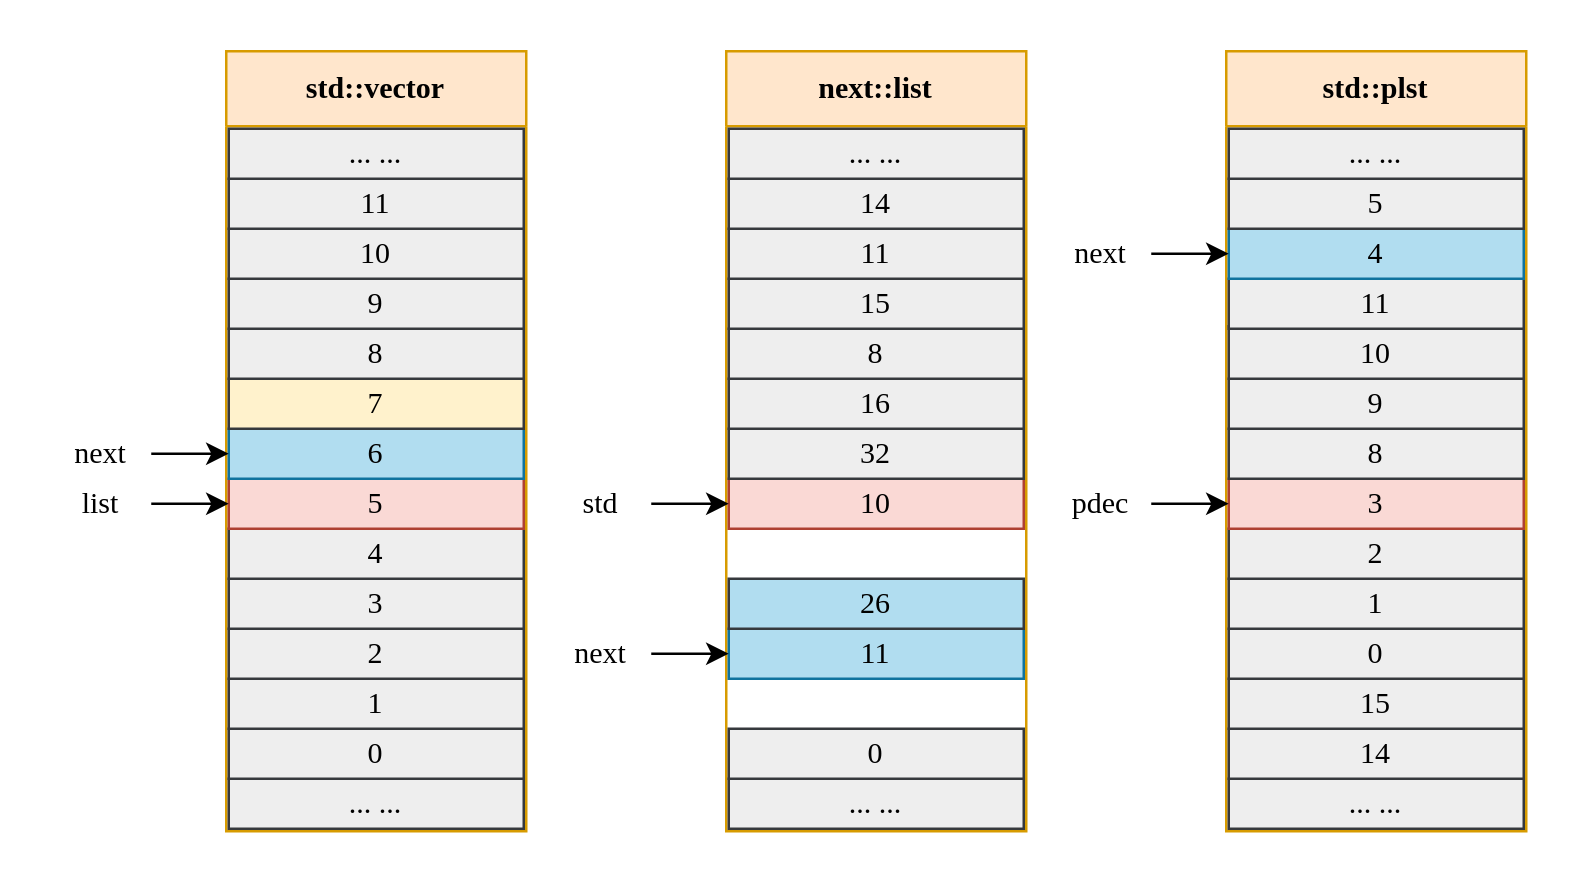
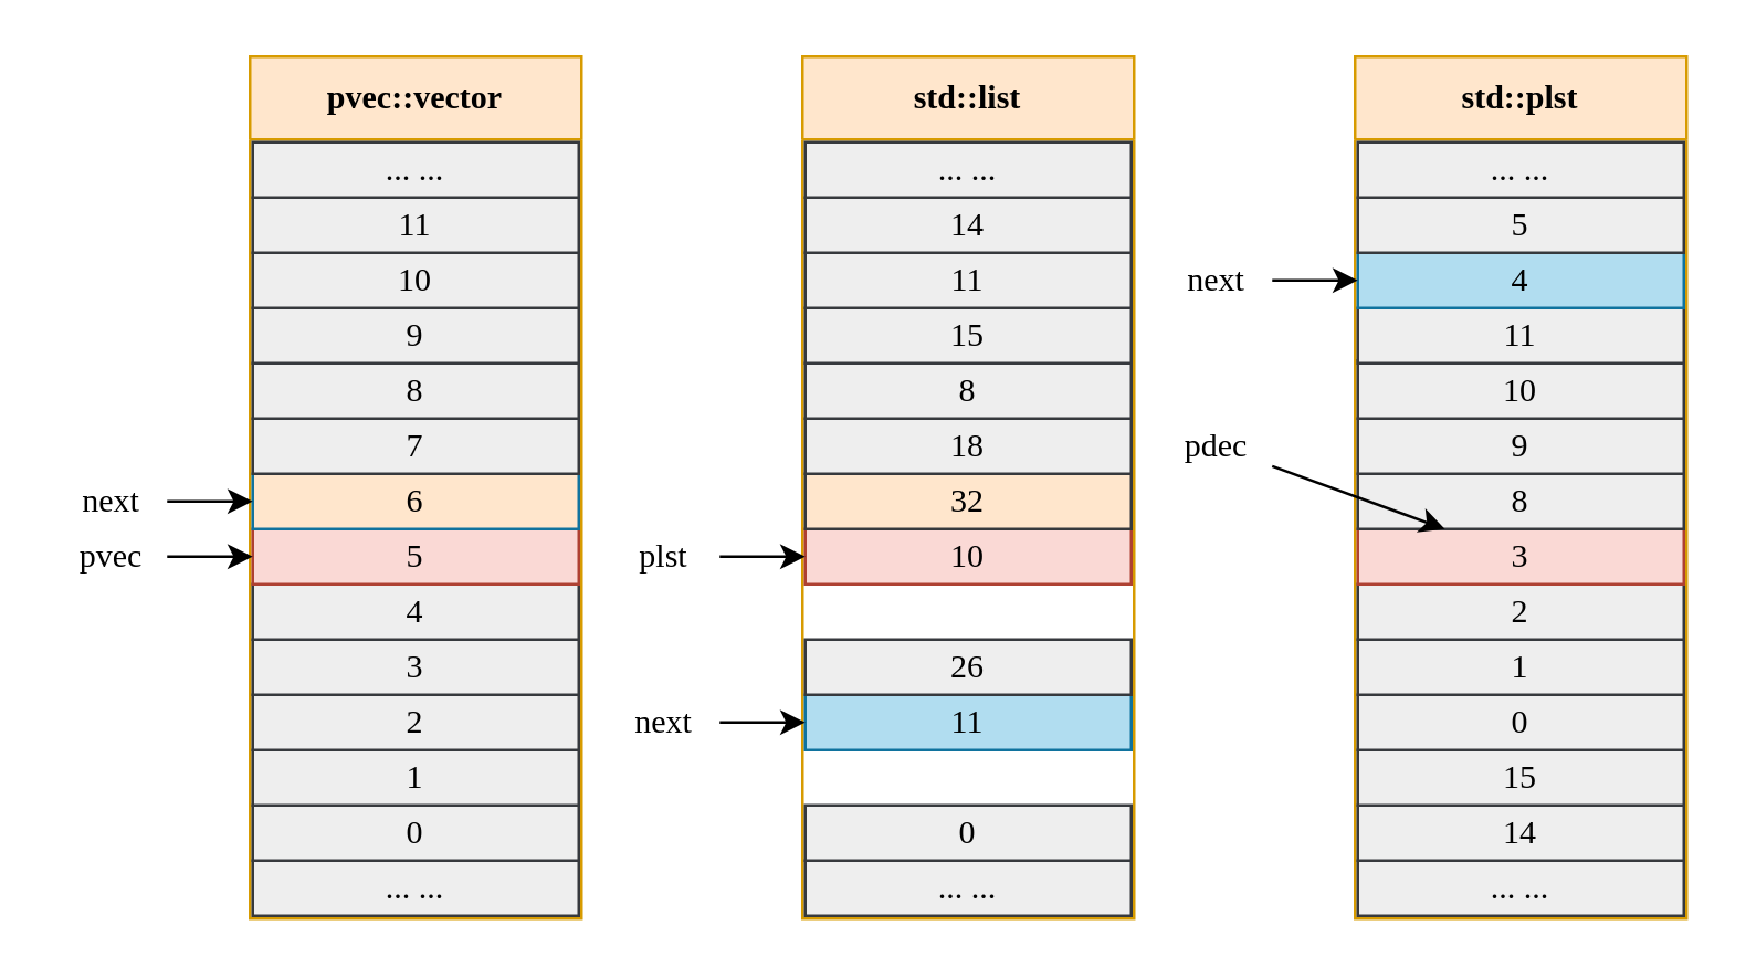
  <mxCell id="0" />
  <mxCell id="1" parent="0" />
- <mxCell id="2" value="&lt;font face=&quot;consolas&quot;&gt;std::vector&lt;/font&gt;" style="swimlane;whiteSpace=wrap;html=1;startSize=30;fillColor=#ffe6cc;strokeColor=#d79b00;" parent="1" vertex="1"><mxGeometry x="90" y="20" width="120" height="312" as="geometry"><mxRectangle x="330" y="170" width="110" height="30" as="alternateBounds" /></mxGeometry></mxCell>
+ <mxCell id="2" value="&lt;font face=&quot;consolas&quot;&gt;pvec::vector&lt;/font&gt;" style="swimlane;whiteSpace=wrap;html=1;startSize=30;fillColor=#ffe6cc;strokeColor=#d79b00;" parent="1" vertex="1"><mxGeometry x="90" y="20" width="120" height="312" as="geometry"><mxRectangle x="330" y="170" width="110" height="30" as="alternateBounds" /></mxGeometry></mxCell>
  <mxCell id="3" value="... ..." style="rounded=0;whiteSpace=wrap;html=1;fillColor=#EEEEEE;strokeColor=#36393D;fontFamily=consolas;" parent="2" vertex="1"><mxGeometry x="1" y="291" width="118" height="20" as="geometry" /></mxCell>
  <mxCell id="4" value="0" style="rounded=0;whiteSpace=wrap;html=1;fillColor=#EEEEEE;strokeColor=#36393D;fontFamily=consolas;" parent="2" vertex="1"><mxGeometry x="1" y="271" width="118" height="20" as="geometry" /></mxCell>
  <mxCell id="5" value="1" style="rounded=0;whiteSpace=wrap;html=1;fillColor=#EEEEEE;strokeColor=#36393D;fontFamily=consolas;" parent="2" vertex="1"><mxGeometry x="1" y="251" width="118" height="20" as="geometry" /></mxCell>
  <mxCell id="6" value="2" style="rounded=0;whiteSpace=wrap;html=1;fillColor=#EEEEEE;strokeColor=#36393D;fontFamily=consolas;" parent="2" vertex="1"><mxGeometry x="1" y="231" width="118" height="20" as="geometry" /></mxCell>
  <mxCell id="7" value="3" style="rounded=0;whiteSpace=wrap;html=1;fillColor=#EEEEEE;strokeColor=#36393D;fontFamily=consolas;" parent="2" vertex="1"><mxGeometry x="1" y="211" width="118" height="20" as="geometry" /></mxCell>
  <mxCell id="8" value="4" style="rounded=0;whiteSpace=wrap;html=1;fillColor=#EEEEEE;strokeColor=#36393D;fontFamily=consolas;" parent="2" vertex="1"><mxGeometry x="1" y="191" width="118" height="20" as="geometry" /></mxCell>
  <mxCell id="9" value="5" style="rounded=0;whiteSpace=wrap;html=1;fillColor=#fad9d5;strokeColor=#ae4132;fontFamily=consolas;" parent="2" vertex="1"><mxGeometry x="1" y="171" width="118" height="20" as="geometry" /></mxCell>
- <mxCell id="10" value="6" style="rounded=0;whiteSpace=wrap;html=1;fillColor=#b1ddf0;strokeColor=#10739e;fontFamily=consolas;" parent="2" vertex="1"><mxGeometry x="1" y="151" width="118" height="20" as="geometry" /></mxCell>
- <mxCell id="11" value="7" style="rounded=0;whiteSpace=wrap;html=1;fillColor=#fff2cc;strokeColor=#36393D;fontFamily=consolas;" parent="2" vertex="1"><mxGeometry x="1" y="131" width="118" height="20" as="geometry" /></mxCell>
+ <mxCell id="10" value="6" style="rounded=0;whiteSpace=wrap;html=1;fillColor=#ffe6cc;strokeColor=#10739e;fontFamily=consolas;" parent="2" vertex="1"><mxGeometry x="1" y="151" width="118" height="20" as="geometry" /></mxCell>
+ <mxCell id="11" value="7" style="rounded=0;whiteSpace=wrap;html=1;fillColor=#EEEEEE;strokeColor=#36393D;fontFamily=consolas;" parent="2" vertex="1"><mxGeometry x="1" y="131" width="118" height="20" as="geometry" /></mxCell>
  <mxCell id="12" value="8" style="rounded=0;whiteSpace=wrap;html=1;fillColor=#EEEEEE;strokeColor=#36393D;fontFamily=consolas;" parent="2" vertex="1"><mxGeometry x="1" y="111" width="118" height="20" as="geometry" /></mxCell>
  <mxCell id="13" value="9" style="rounded=0;whiteSpace=wrap;html=1;fillColor=#EEEEEE;strokeColor=#36393D;fontFamily=consolas;" parent="2" vertex="1"><mxGeometry x="1" y="91" width="118" height="20" as="geometry" /></mxCell>
  <mxCell id="14" value="10" style="rounded=0;whiteSpace=wrap;html=1;fillColor=#EEEEEE;strokeColor=#36393D;fontFamily=consolas;" parent="2" vertex="1"><mxGeometry x="1" y="71" width="118" height="20" as="geometry" /></mxCell>
  <mxCell id="15" value="11" style="rounded=0;whiteSpace=wrap;html=1;fillColor=#EEEEEE;strokeColor=#36393D;fontFamily=consolas;" parent="2" vertex="1"><mxGeometry x="1" y="51" width="118" height="20" as="geometry" /></mxCell>
  <mxCell id="16" value="... ..." style="rounded=0;whiteSpace=wrap;html=1;fillColor=#EEEEEE;strokeColor=#36393D;fontFamily=consolas;" parent="2" vertex="1"><mxGeometry x="1" y="31" width="118" height="20" as="geometry" /></mxCell>
  <mxCell id="17" value="" style="endArrow=classic;html=1;rounded=0;" parent="1" source="18" target="9" edge="1"><mxGeometry width="50" height="50" relative="1" as="geometry"><mxPoint x="60" y="200" as="sourcePoint" /><mxPoint x="90" y="200" as="targetPoint" /></mxGeometry></mxCell>
- <mxCell id="18" value="&lt;font face=&quot;consolas&quot;&gt;list&lt;/font&gt;" style="text;html=1;strokeColor=none;fillColor=none;align=center;verticalAlign=middle;whiteSpace=wrap;rounded=0;" parent="1" vertex="1"><mxGeometry x="20" y="191" width="40" height="20" as="geometry" /></mxCell>
+ <mxCell id="18" value="&lt;font face=&quot;consolas&quot;&gt;pvec&lt;/font&gt;" style="text;html=1;strokeColor=none;fillColor=none;align=center;verticalAlign=middle;whiteSpace=wrap;rounded=0;" parent="1" vertex="1"><mxGeometry x="20" y="191" width="40" height="20" as="geometry" /></mxCell>
  <mxCell id="19" value="" style="endArrow=classic;html=1;rounded=0;" parent="1" source="20" target="10" edge="1"><mxGeometry width="50" height="50" relative="1" as="geometry"><mxPoint x="60" y="180" as="sourcePoint" /><mxPoint x="91" y="180" as="targetPoint" /></mxGeometry></mxCell>
  <mxCell id="20" value="&lt;font face=&quot;consolas&quot;&gt;next&lt;/font&gt;" style="text;html=1;strokeColor=none;fillColor=none;align=center;verticalAlign=middle;whiteSpace=wrap;rounded=0;" parent="1" vertex="1"><mxGeometry x="20" y="171" width="40" height="20" as="geometry" /></mxCell>
- <mxCell id="21" value="&lt;font face=&quot;consolas&quot;&gt;next::list&lt;/font&gt;" style="swimlane;whiteSpace=wrap;html=1;startSize=30;fillColor=#ffe6cc;strokeColor=#d79b00;" parent="1" vertex="1"><mxGeometry x="290" y="20" width="120" height="312" as="geometry"><mxRectangle x="330" y="170" width="110" height="30" as="alternateBounds" /></mxGeometry></mxCell>
+ <mxCell id="21" value="&lt;font face=&quot;consolas&quot;&gt;std::list&lt;/font&gt;" style="swimlane;whiteSpace=wrap;html=1;startSize=30;fillColor=#ffe6cc;strokeColor=#d79b00;" parent="1" vertex="1"><mxGeometry x="290" y="20" width="120" height="312" as="geometry"><mxRectangle x="330" y="170" width="110" height="30" as="alternateBounds" /></mxGeometry></mxCell>
  <mxCell id="22" value="... ..." style="rounded=0;whiteSpace=wrap;html=1;fillColor=#EEEEEE;strokeColor=#36393D;fontFamily=consolas;" parent="21" vertex="1"><mxGeometry x="1" y="291" width="118" height="20" as="geometry" /></mxCell>
  <mxCell id="23" value="0" style="rounded=0;whiteSpace=wrap;html=1;fillColor=#EEEEEE;strokeColor=#36393D;fontFamily=consolas;" parent="21" vertex="1"><mxGeometry x="1" y="271" width="118" height="20" as="geometry" /></mxCell>
  <mxCell id="24" value="11" style="rounded=0;whiteSpace=wrap;html=1;fillColor=#b1ddf0;strokeColor=#10739e;fontFamily=consolas;" parent="21" vertex="1"><mxGeometry x="1" y="231" width="118" height="20" as="geometry" /></mxCell>
- <mxCell id="25" value="26" style="rounded=0;whiteSpace=wrap;html=1;fillColor=#b1ddf0;strokeColor=#36393D;fontFamily=consolas;" parent="21" vertex="1"><mxGeometry x="1" y="211" width="118" height="20" as="geometry" /></mxCell>
+ <mxCell id="25" value="26" style="rounded=0;whiteSpace=wrap;html=1;fillColor=#EEEEEE;strokeColor=#36393D;fontFamily=consolas;" parent="21" vertex="1"><mxGeometry x="1" y="211" width="118" height="20" as="geometry" /></mxCell>
  <mxCell id="26" value="10" style="rounded=0;whiteSpace=wrap;html=1;fillColor=#fad9d5;strokeColor=#ae4132;fontFamily=consolas;" parent="21" vertex="1"><mxGeometry x="1" y="171" width="118" height="20" as="geometry" /></mxCell>
- <mxCell id="27" value="32" style="rounded=0;whiteSpace=wrap;html=1;fillColor=#EEEEEE;strokeColor=#36393D;fontFamily=consolas;" parent="21" vertex="1"><mxGeometry x="1" y="151" width="118" height="20" as="geometry" /></mxCell>
- <mxCell id="28" value="16" style="rounded=0;whiteSpace=wrap;html=1;fillColor=#EEEEEE;strokeColor=#36393D;fontFamily=consolas;" parent="21" vertex="1"><mxGeometry x="1" y="131" width="118" height="20" as="geometry" /></mxCell>
+ <mxCell id="27" value="32" style="rounded=0;whiteSpace=wrap;html=1;fillColor=#ffe6cc;strokeColor=#36393D;fontFamily=consolas;" parent="21" vertex="1"><mxGeometry x="1" y="151" width="118" height="20" as="geometry" /></mxCell>
+ <mxCell id="28" value="18" style="rounded=0;whiteSpace=wrap;html=1;fillColor=#EEEEEE;strokeColor=#36393D;fontFamily=consolas;" parent="21" vertex="1"><mxGeometry x="1" y="131" width="118" height="20" as="geometry" /></mxCell>
  <mxCell id="29" value="8" style="rounded=0;whiteSpace=wrap;html=1;fillColor=#EEEEEE;strokeColor=#36393D;fontFamily=consolas;" parent="21" vertex="1"><mxGeometry x="1" y="111" width="118" height="20" as="geometry" /></mxCell>
  <mxCell id="30" value="15" style="rounded=0;whiteSpace=wrap;html=1;fillColor=#EEEEEE;strokeColor=#36393D;fontFamily=consolas;" parent="21" vertex="1"><mxGeometry x="1" y="91" width="118" height="20" as="geometry" /></mxCell>
  <mxCell id="31" value="11" style="rounded=0;whiteSpace=wrap;html=1;fillColor=#EEEEEE;strokeColor=#36393D;fontFamily=consolas;" parent="21" vertex="1"><mxGeometry x="1" y="71" width="118" height="20" as="geometry" /></mxCell>
  <mxCell id="32" value="14" style="rounded=0;whiteSpace=wrap;html=1;fillColor=#EEEEEE;strokeColor=#36393D;fontFamily=consolas;" parent="21" vertex="1"><mxGeometry x="1" y="51" width="118" height="20" as="geometry" /></mxCell>
  <mxCell id="33" value="... ..." style="rounded=0;whiteSpace=wrap;html=1;fillColor=#EEEEEE;strokeColor=#36393D;fontFamily=consolas;" parent="21" vertex="1"><mxGeometry x="1" y="31" width="118" height="20" as="geometry" /></mxCell>
  <mxCell id="34" value="" style="endArrow=classic;html=1;rounded=0;" parent="1" source="35" target="26" edge="1"><mxGeometry width="50" height="50" relative="1" as="geometry"><mxPoint x="260" y="200" as="sourcePoint" /><mxPoint x="290" y="200" as="targetPoint" /></mxGeometry></mxCell>
- <mxCell id="35" value="&lt;font face=&quot;consolas&quot;&gt;std&lt;/font&gt;" style="text;html=1;strokeColor=none;fillColor=none;align=center;verticalAlign=middle;whiteSpace=wrap;rounded=0;" parent="1" vertex="1"><mxGeometry x="220" y="191" width="40" height="20" as="geometry" /></mxCell>
+ <mxCell id="35" value="&lt;font face=&quot;consolas&quot;&gt;plst&lt;/font&gt;" style="text;html=1;strokeColor=none;fillColor=none;align=center;verticalAlign=middle;whiteSpace=wrap;rounded=0;" parent="1" vertex="1"><mxGeometry x="220" y="191" width="40" height="20" as="geometry" /></mxCell>
  <mxCell id="36" value="" style="endArrow=classic;html=1;rounded=0;" parent="1" source="37" target="24" edge="1"><mxGeometry width="50" height="50" relative="1" as="geometry"><mxPoint x="260" y="180" as="sourcePoint" /><mxPoint x="291" y="180" as="targetPoint" /></mxGeometry></mxCell>
  <mxCell id="37" value="&lt;font face=&quot;consolas&quot;&gt;next&lt;/font&gt;" style="text;html=1;strokeColor=none;fillColor=none;align=center;verticalAlign=middle;whiteSpace=wrap;rounded=0;" parent="1" vertex="1"><mxGeometry x="220" y="252" width="40" height="18" as="geometry" /></mxCell>
  <mxCell id="38" value="&lt;font face=&quot;consolas&quot;&gt;std::plst&lt;/font&gt;" style="swimlane;whiteSpace=wrap;html=1;startSize=30;fillColor=#ffe6cc;strokeColor=#d79b00;" parent="1" vertex="1"><mxGeometry x="490" y="20" width="120" height="312" as="geometry"><mxRectangle x="330" y="170" width="110" height="30" as="alternateBounds" /></mxGeometry></mxCell>
  <mxCell id="39" value="... ..." style="rounded=0;whiteSpace=wrap;html=1;fillColor=#EEEEEE;strokeColor=#36393D;fontFamily=consolas;" parent="38" vertex="1"><mxGeometry x="1" y="291" width="118" height="20" as="geometry" /></mxCell>
  <mxCell id="40" value="14" style="rounded=0;whiteSpace=wrap;html=1;fillColor=#EEEEEE;strokeColor=#36393D;fontFamily=consolas;" parent="38" vertex="1"><mxGeometry x="1" y="271" width="118" height="20" as="geometry" /></mxCell>
  <mxCell id="41" value="15" style="rounded=0;whiteSpace=wrap;html=1;fillColor=#EEEEEE;strokeColor=#36393D;fontFamily=consolas;" parent="38" vertex="1"><mxGeometry x="1" y="251" width="118" height="20" as="geometry" /></mxCell>
  <mxCell id="42" value="0" style="rounded=0;whiteSpace=wrap;html=1;fillColor=#EEEEEE;strokeColor=#36393D;fontFamily=consolas;" parent="38" vertex="1"><mxGeometry x="1" y="231" width="118" height="20" as="geometry" /></mxCell>
  <mxCell id="43" value="1" style="rounded=0;whiteSpace=wrap;html=1;fillColor=#EEEEEE;strokeColor=#36393D;fontFamily=consolas;" parent="38" vertex="1"><mxGeometry x="1" y="211" width="118" height="20" as="geometry" /></mxCell>
  <mxCell id="44" value="2" style="rounded=0;whiteSpace=wrap;html=1;fillColor=#EEEEEE;strokeColor=#36393D;fontFamily=consolas;" parent="38" vertex="1"><mxGeometry x="1" y="191" width="118" height="20" as="geometry" /></mxCell>
  <mxCell id="45" value="3" style="rounded=0;whiteSpace=wrap;html=1;fillColor=#fad9d5;strokeColor=#ae4132;fontFamily=consolas;" parent="38" vertex="1"><mxGeometry x="1" y="171" width="118" height="20" as="geometry" /></mxCell>
  <mxCell id="46" value="8" style="rounded=0;whiteSpace=wrap;html=1;fillColor=#EEEEEE;strokeColor=#36393D;fontFamily=consolas;" parent="38" vertex="1"><mxGeometry x="1" y="151" width="118" height="20" as="geometry" /></mxCell>
  <mxCell id="47" value="9" style="rounded=0;whiteSpace=wrap;html=1;fillColor=#EEEEEE;strokeColor=#36393D;fontFamily=consolas;" parent="38" vertex="1"><mxGeometry x="1" y="131" width="118" height="20" as="geometry" /></mxCell>
  <mxCell id="48" value="10" style="rounded=0;whiteSpace=wrap;html=1;fillColor=#EEEEEE;strokeColor=#36393D;fontFamily=consolas;" parent="38" vertex="1"><mxGeometry x="1" y="110" width="118" height="21" as="geometry" /></mxCell>
  <mxCell id="49" value="11" style="rounded=0;whiteSpace=wrap;html=1;fillColor=#EEEEEE;strokeColor=#36393D;fontFamily=consolas;" parent="38" vertex="1"><mxGeometry x="1" y="91" width="118" height="20" as="geometry" /></mxCell>
  <mxCell id="50" value="4" style="rounded=0;whiteSpace=wrap;html=1;fillColor=#b1ddf0;strokeColor=#10739e;fontFamily=consolas;" parent="38" vertex="1"><mxGeometry x="1" y="71" width="118" height="20" as="geometry" /></mxCell>
  <mxCell id="51" value="5" style="rounded=0;whiteSpace=wrap;html=1;fillColor=#EEEEEE;strokeColor=#36393D;fontFamily=consolas;" parent="38" vertex="1"><mxGeometry x="1" y="51" width="118" height="20" as="geometry" /></mxCell>
  <mxCell id="52" value="... ..." style="rounded=0;whiteSpace=wrap;html=1;fillColor=#EEEEEE;strokeColor=#36393D;fontFamily=consolas;" parent="38" vertex="1"><mxGeometry x="1" y="31" width="118" height="20" as="geometry" /></mxCell>
  <mxCell id="53" value="" style="endArrow=classic;html=1;rounded=0;" parent="1" source="54" target="45" edge="1"><mxGeometry width="50" height="50" relative="1" as="geometry"><mxPoint x="460" y="200" as="sourcePoint" /><mxPoint x="490" y="200" as="targetPoint" /></mxGeometry></mxCell>
- <mxCell id="54" value="&lt;font face=&quot;consolas&quot;&gt;pdec&lt;/font&gt;" style="text;html=1;strokeColor=none;fillColor=none;align=center;verticalAlign=middle;whiteSpace=wrap;rounded=0;" parent="1" vertex="1"><mxGeometry x="420" y="191" width="40" height="20" as="geometry" /></mxCell>
+ <mxCell id="54" value="&lt;font face=&quot;consolas&quot;&gt;pdec&lt;/font&gt;" style="text;html=1;strokeColor=none;fillColor=none;align=center;verticalAlign=middle;whiteSpace=wrap;rounded=0;" parent="1" vertex="1"><mxGeometry x="420" y="151" width="40" height="20" as="geometry" /></mxCell>
  <mxCell id="55" value="" style="endArrow=classic;html=1;rounded=0;" parent="1" source="56" target="50" edge="1"><mxGeometry width="50" height="50" relative="1" as="geometry"><mxPoint x="460" y="180" as="sourcePoint" /><mxPoint x="491" y="180" as="targetPoint" /></mxGeometry></mxCell>
  <mxCell id="56" value="&lt;font face=&quot;consolas&quot;&gt;next&lt;/font&gt;" style="text;html=1;strokeColor=none;fillColor=none;align=center;verticalAlign=middle;whiteSpace=wrap;rounded=0;" parent="1" vertex="1"><mxGeometry x="420" y="91" width="40" height="20" as="geometry" /></mxCell>
